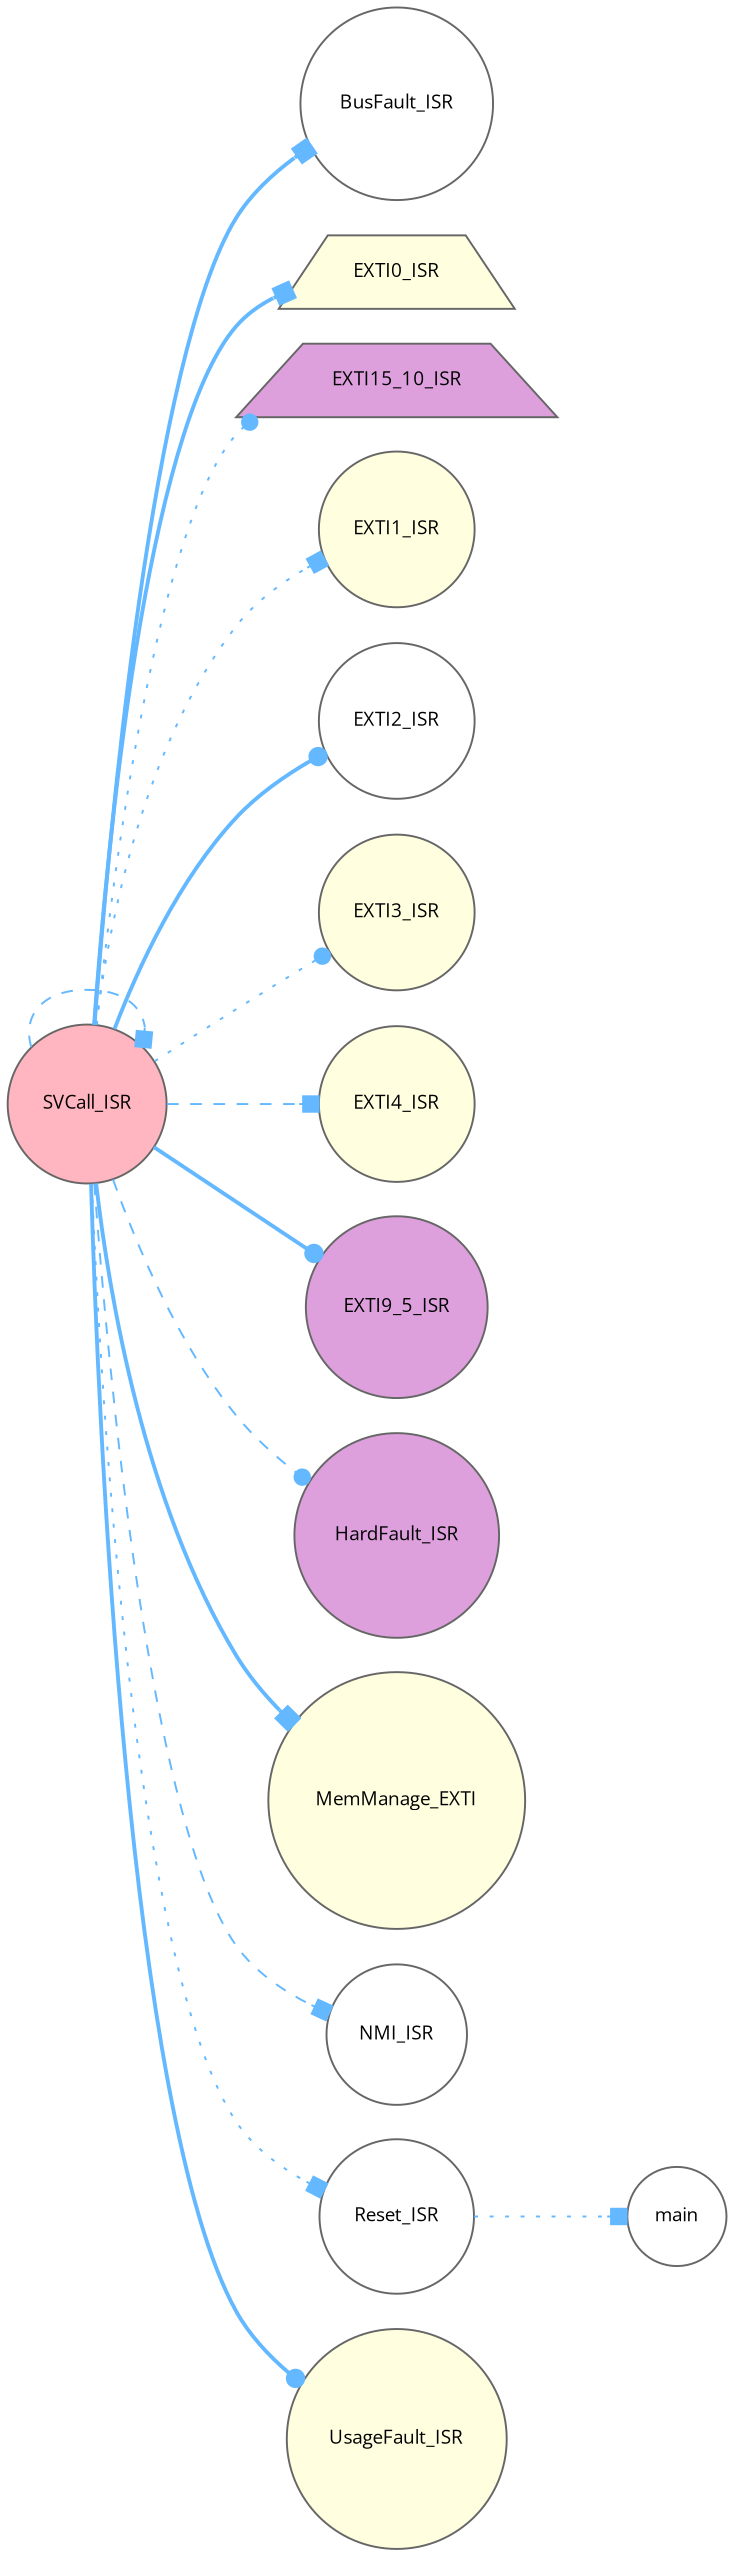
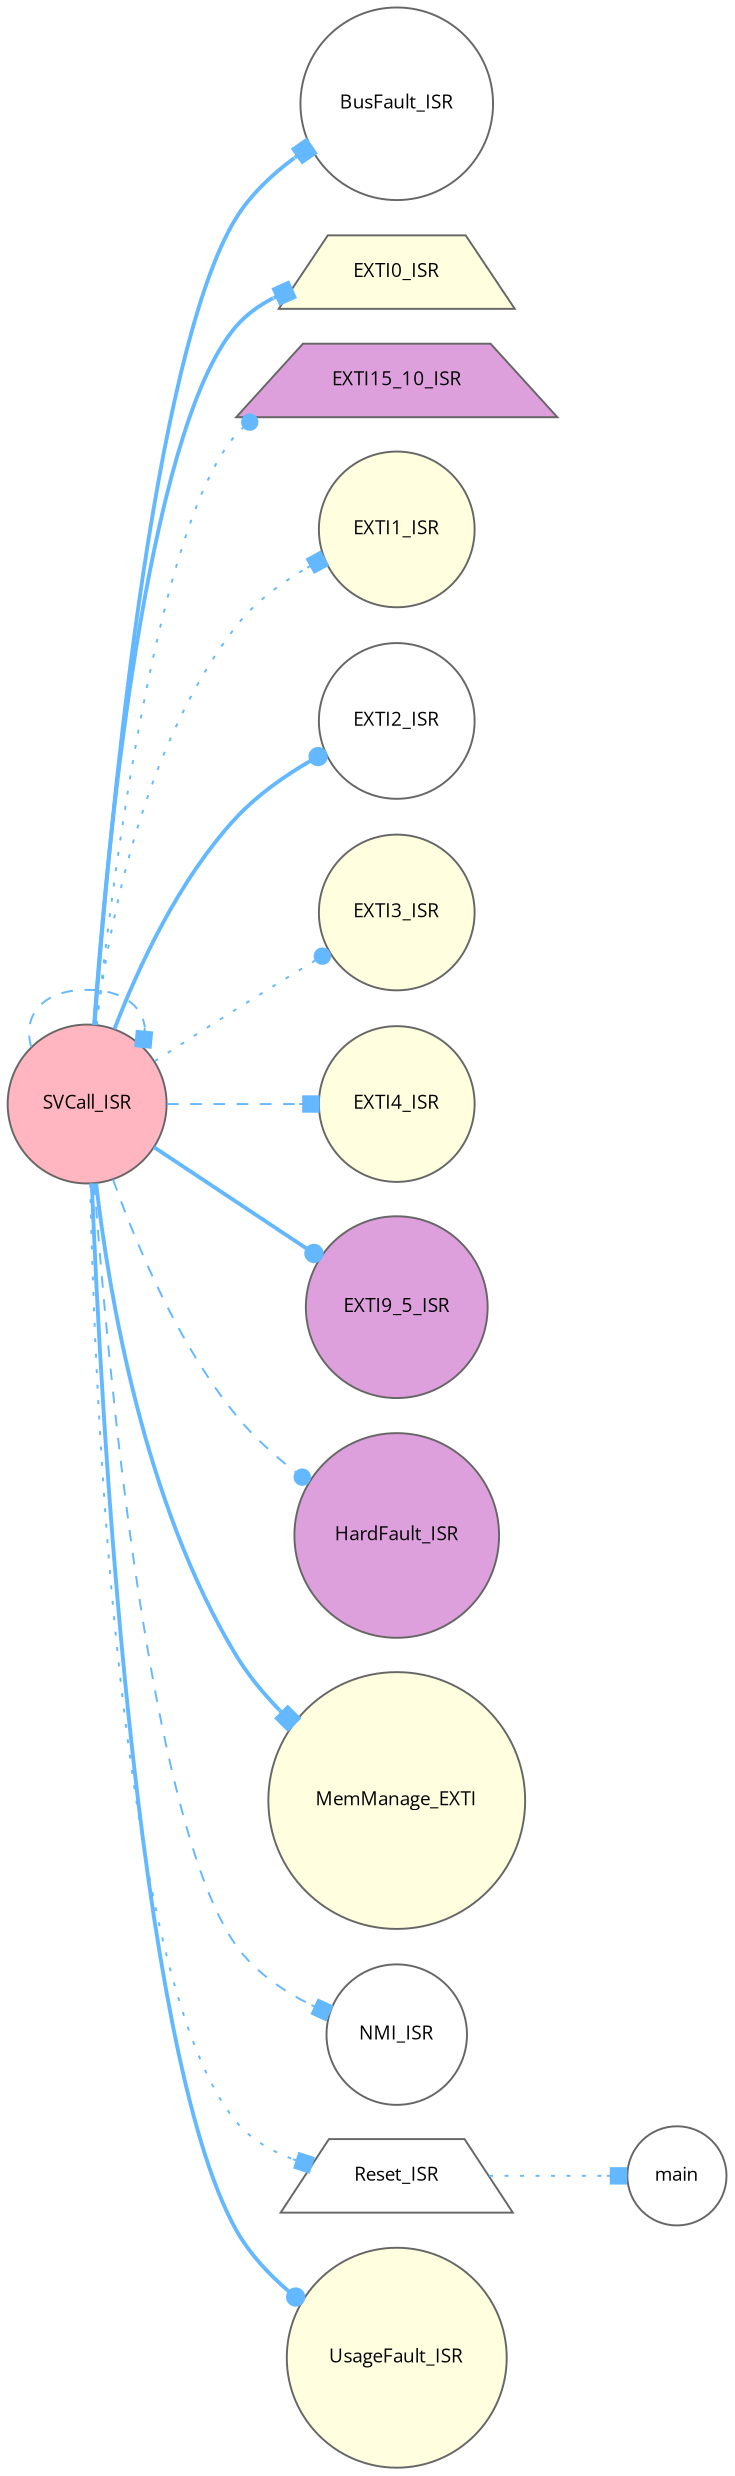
  digraph {
    fontname="Open Sans"
    rankdir=LR
    node [color=grey40 fillcolor=lightyellow fontname="Open Sans" fontsize=10 shape=circle style=filled]
    edge [arrowhead=box color=steelblue1 fontname="Open Sans" fontsize=10 labelfontname=Helvetica labelfontsize=10 style=bold]
    n1 [color=gray40 fillcolor=lightpink fontcolor=black height=0.2 label=SVCall_ISR width=0.4]
    n2 [fillcolor=white height=0.2 label=BusFault_ISR width=0.4]
    n3 [height=0.2 label=EXTI0_ISR shape=trapezium width=0.4]
    n4 [fillcolor=plum height=0.2 label=EXTI15_10_ISR shape=trapezium width=0.4]
    n5 [height=0.2 label=EXTI1_ISR width=0.4]
    n6 [fillcolor=white height=0.2 label=EXTI2_ISR width=0.4]
    n7 [height=0.2 label=EXTI3_ISR width=0.4]
    n8 [height=0.2 label=EXTI4_ISR width=0.4]
    n9 [fillcolor=plum height=0.2 label=EXTI9_5_ISR width=0.4]
    n10 [fillcolor=plum height=0.2 label=HardFault_ISR width=0.4]
    n11 [height=0.2 label=MemManage_EXTI width=0.4]
    n12 [fillcolor=white height=0.2 label=NMI_ISR width=0.4]
-   n13 [fillcolor=white height=0.2 label=Reset_ISR width=0.4]
+   n13 [fillcolor=white height=0.2 label=Reset_ISR shape=trapezium width=0.4]
    n14 [height=0.2 label=UsageFault_ISR width=0.4]
    n15 [fillcolor=white height=0.2 label=main width=0.4]
    n1 -> n1 [style=dashed]
    n1 -> n2
    n1 -> n3
    n1 -> n4 [arrowhead=dot style=dotted]
    n1 -> n5 [style=dotted]
    n1 -> n6 [arrowhead=dot]
    n1 -> n7 [arrowhead=dot style=dotted]
    n1 -> n8 [style=dashed]
    n1 -> n9 [arrowhead=dot]
    n1 -> n10 [arrowhead=dot style=dashed]
    n1 -> n11
    n1 -> n12 [style=dashed]
    n1 -> n13 [style=dotted]
    n1 -> n14 [arrowhead=dot]
    n13 -> n15 [style=dotted]
  }
